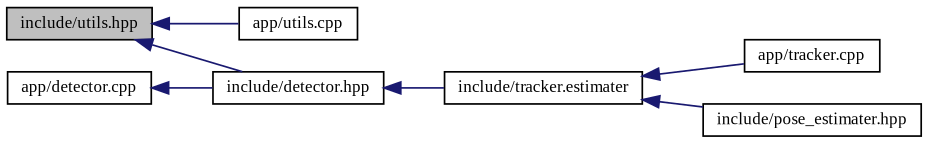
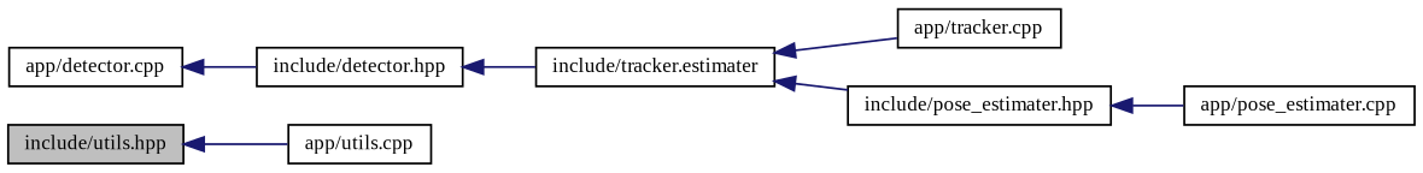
  digraph {
    fontname="Liberation Serif"
    rankdir=LR
    node [color=black fontname="Liberation Serif" fontsize=10 shape=record]
    edge [color=midnightblue dir=back fontname="Liberation Serif" fontsize=10 labelfontname=Helvetica labelfontsize=10 style=solid]
    n1 [fillcolor=grey75 fontcolor=black height=0.2 label="include/utils.hpp" style=filled width=0.4]
    n2 [height=0.2 label="app/utils.cpp" width=0.4]
    n3 [height=0.2 label="include/detector.hpp" width=0.4]
    n4 [height=0.2 label="include/tracker.estimater" width=0.4]
    n5 [height=0.2 label="app/detector.cpp" width=0.4]
    n6 [height=0.2 label="app/tracker.cpp" width=0.4]
    n7 [height=0.2 label="include/pose_estimater.hpp" width=0.4]
+   n8 [height=0.2 label="app/pose_estimater.cpp" width=0.4]
    n1 -> n2
-   n1 -> n3
    n3 -> n4
    n4 -> n6
    n4 -> n7
    n5 -> n3
+   n7 -> n8
  }
